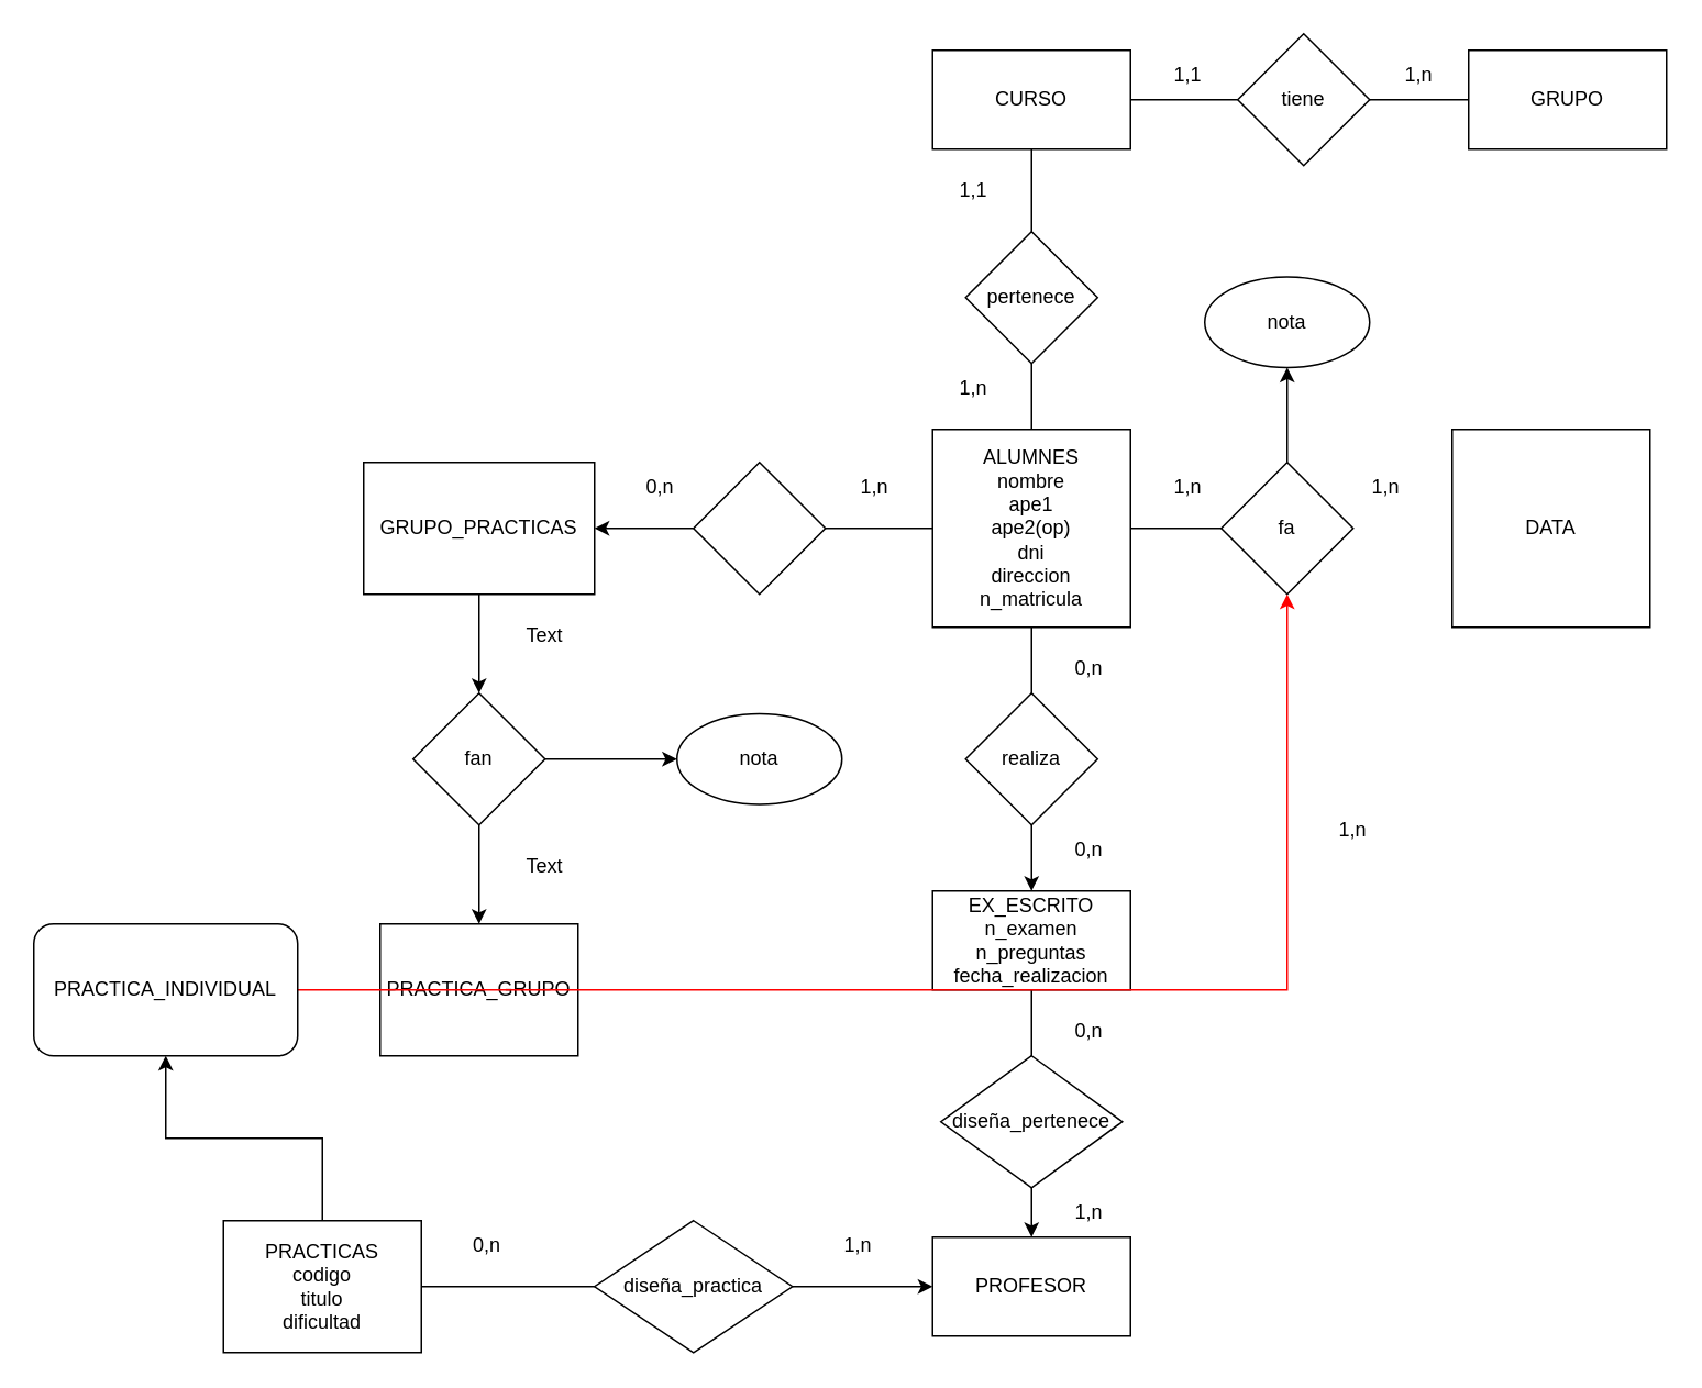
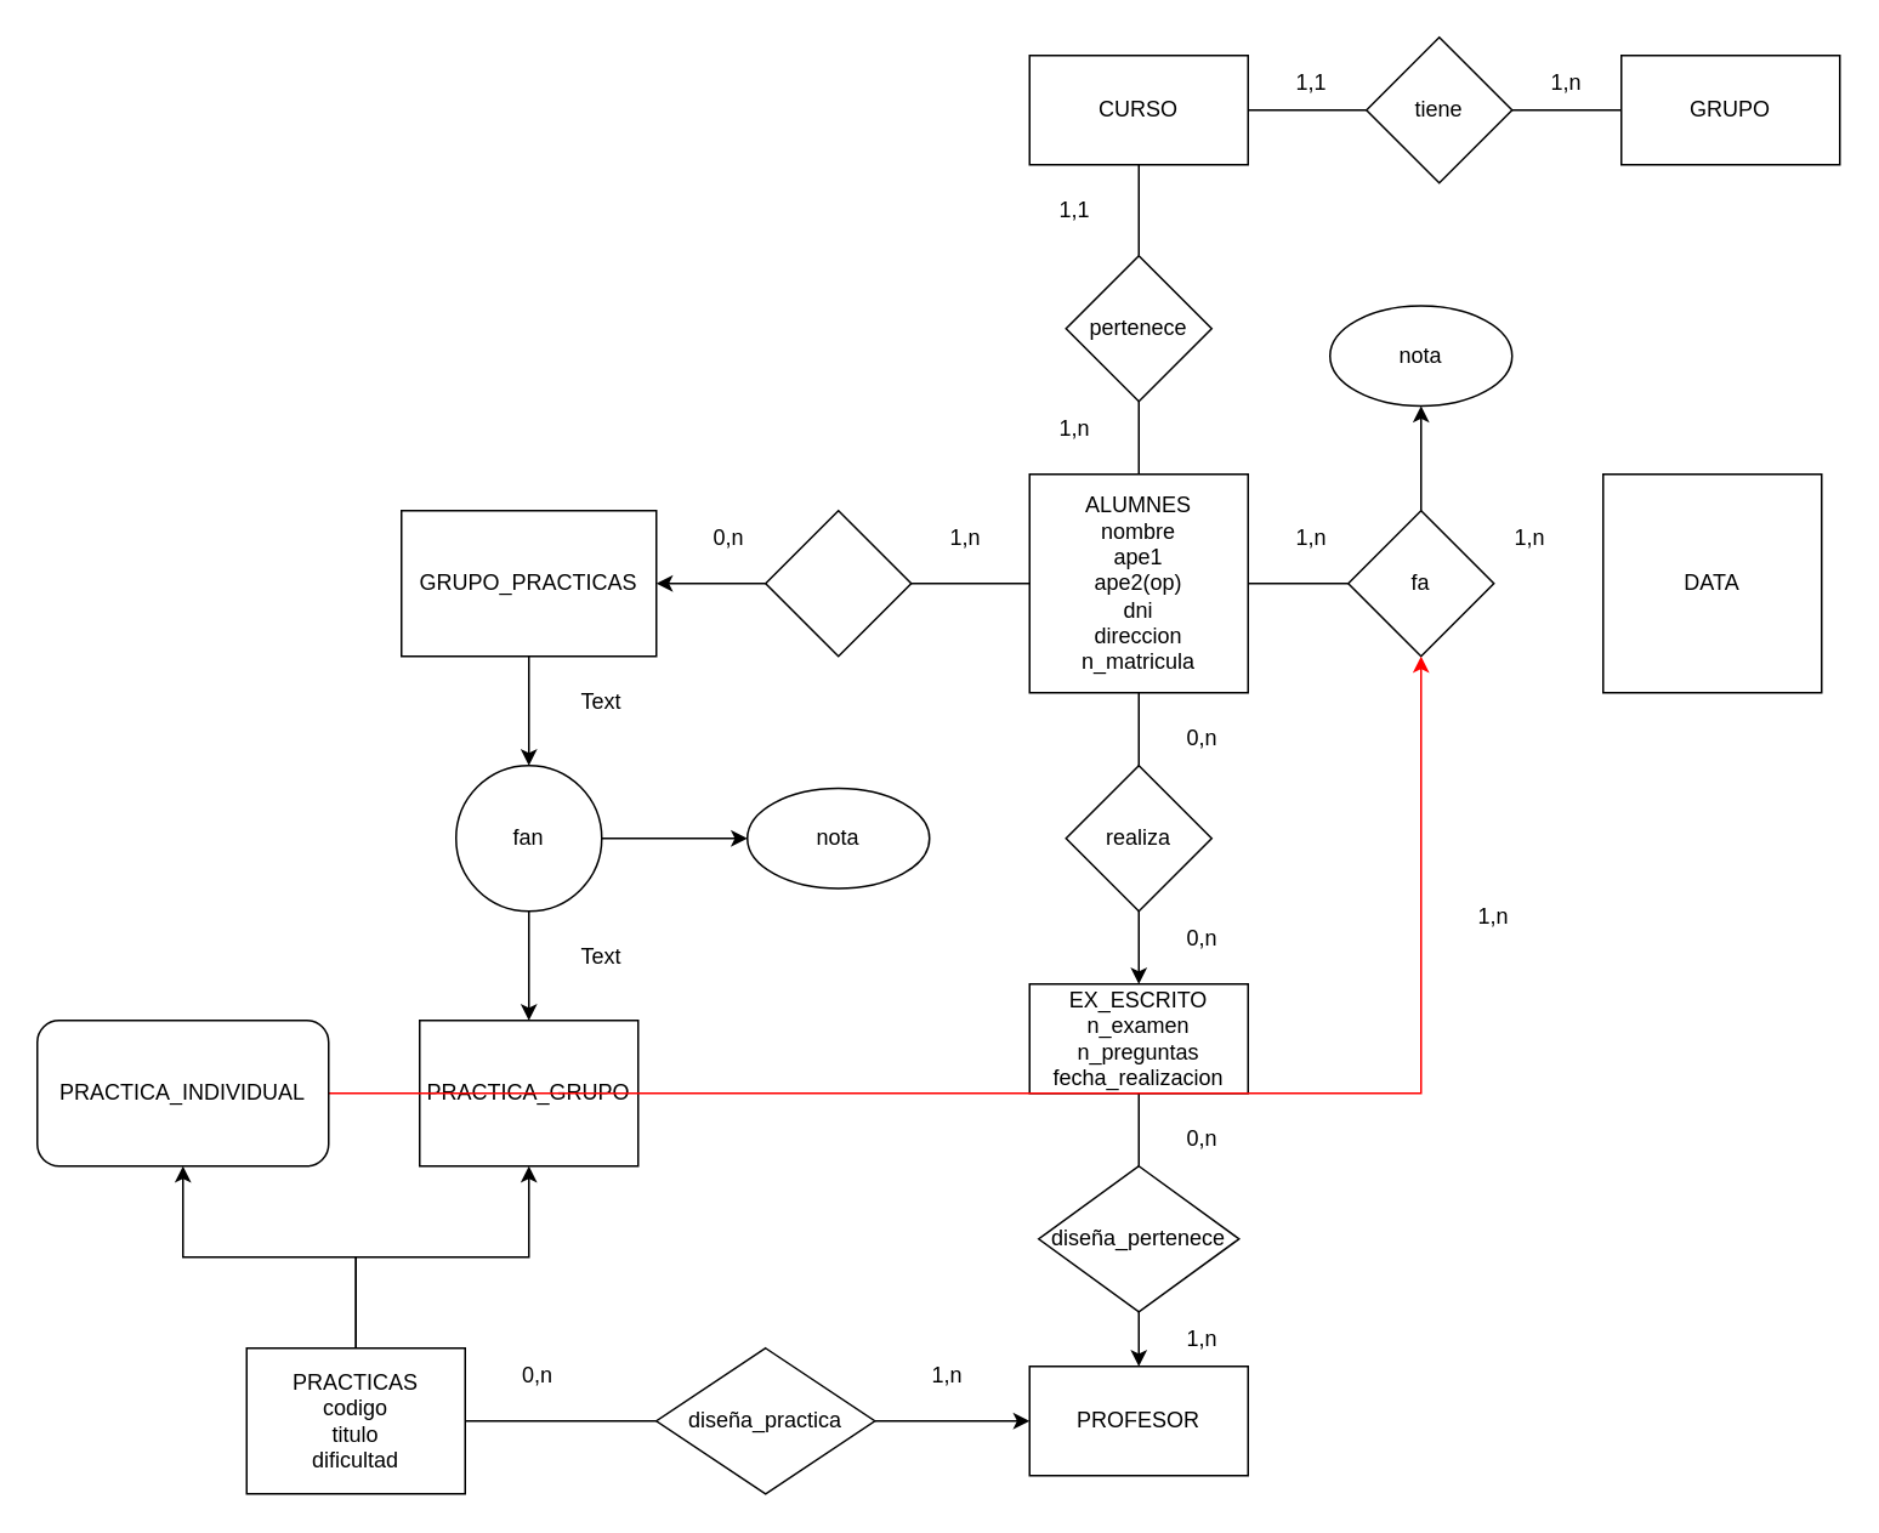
  <mxCell id="0" />
  <mxCell id="1" parent="0" />
  <mxCell id="2" value="" style="edgeStyle=orthogonalEdgeStyle;rounded=0;orthogonalLoop=1;jettySize=auto;html=1;" edge="1" parent="1" source="4" target="18"><mxGeometry relative="1" as="geometry" /></mxCell>
  <mxCell id="3" style="edgeStyle=orthogonalEdgeStyle;rounded=0;orthogonalLoop=1;jettySize=auto;html=1;startArrow=none;" edge="1" parent="1" source="27" target="26"><mxGeometry relative="1" as="geometry" /></mxCell>
  <mxCell id="4" value="ALUMNES&lt;br&gt;nombre&lt;br&gt;ape1&lt;br&gt;ape2(op)&lt;br&gt;dni&lt;br&gt;direccion&lt;br&gt;n_matricula" style="rounded=0;whiteSpace=wrap;html=1;" parent="1" vertex="1"><mxGeometry x="565" y="260" width="120" height="120" as="geometry" /></mxCell>
  <mxCell id="5" value="CURSO" style="rounded=0;whiteSpace=wrap;html=1;" parent="1" vertex="1"><mxGeometry x="565" y="30" width="120" height="60" as="geometry" /></mxCell>
  <mxCell id="6" value="GRUPO" style="rounded=0;whiteSpace=wrap;html=1;" parent="1" vertex="1"><mxGeometry x="890" y="30" width="120" height="60" as="geometry" /></mxCell>
  <mxCell id="7" value="" style="endArrow=none;html=1;rounded=0;entryX=0.5;entryY=1;entryDx=0;entryDy=0;exitX=0.5;exitY=0;exitDx=0;exitDy=0;startArrow=none;" parent="1" source="11" target="5" edge="1"><mxGeometry width="50" height="50" relative="1" as="geometry"><mxPoint x="600" y="390" as="sourcePoint" /><mxPoint x="650" y="330" as="targetPoint" /></mxGeometry></mxCell>
  <mxCell id="8" value="" style="endArrow=none;html=1;rounded=0;entryX=0;entryY=0.5;entryDx=0;entryDy=0;exitX=1;exitY=0.5;exitDx=0;exitDy=0;startArrow=none;" parent="1" source="9" target="6" edge="1"><mxGeometry width="50" height="50" relative="1" as="geometry"><mxPoint x="600" y="380" as="sourcePoint" /><mxPoint x="650" y="330" as="targetPoint" /></mxGeometry></mxCell>
  <mxCell id="9" value="tiene" style="rhombus;whiteSpace=wrap;html=1;" parent="1" vertex="1"><mxGeometry x="750" y="20" width="80" height="80" as="geometry" /></mxCell>
  <mxCell id="10" value="" style="endArrow=none;html=1;rounded=0;entryX=0;entryY=0.5;entryDx=0;entryDy=0;exitX=1;exitY=0.5;exitDx=0;exitDy=0;" parent="1" source="5" target="9" edge="1"><mxGeometry width="50" height="50" relative="1" as="geometry"><mxPoint x="685" y="60" as="sourcePoint" /><mxPoint x="890" y="60" as="targetPoint" /></mxGeometry></mxCell>
  <mxCell id="11" value="pertenece" style="rhombus;whiteSpace=wrap;html=1;" parent="1" vertex="1"><mxGeometry x="585" y="140" width="80" height="80" as="geometry" /></mxCell>
  <mxCell id="12" value="" style="endArrow=none;html=1;rounded=0;entryX=0.5;entryY=1;entryDx=0;entryDy=0;exitX=0.5;exitY=0;exitDx=0;exitDy=0;" parent="1" source="4" target="11" edge="1"><mxGeometry width="50" height="50" relative="1" as="geometry"><mxPoint x="625" y="240" as="sourcePoint" /><mxPoint x="625" y="90" as="targetPoint" /></mxGeometry></mxCell>
  <mxCell id="13" value="1,n" style="text;html=1;strokeColor=none;fillColor=none;align=center;verticalAlign=middle;whiteSpace=wrap;rounded=0;" parent="1" vertex="1"><mxGeometry x="560" y="220" width="60" height="30" as="geometry" /></mxCell>
  <mxCell id="14" value="1,1" style="text;html=1;strokeColor=none;fillColor=none;align=center;verticalAlign=middle;whiteSpace=wrap;rounded=0;" parent="1" vertex="1"><mxGeometry x="560" y="100" width="60" height="30" as="geometry" /></mxCell>
  <mxCell id="15" value="1,1" style="text;html=1;strokeColor=none;fillColor=none;align=center;verticalAlign=middle;whiteSpace=wrap;rounded=0;" parent="1" vertex="1"><mxGeometry x="690" y="30" width="60" height="30" as="geometry" /></mxCell>
  <mxCell id="16" value="1,n" style="text;html=1;strokeColor=none;fillColor=none;align=center;verticalAlign=middle;whiteSpace=wrap;rounded=0;" parent="1" vertex="1"><mxGeometry x="830" y="30" width="60" height="30" as="geometry" /></mxCell>
  <mxCell id="17" value="" style="edgeStyle=orthogonalEdgeStyle;rounded=0;orthogonalLoop=1;jettySize=auto;html=1;entryX=0.5;entryY=0;entryDx=0;entryDy=0;" edge="1" parent="1" source="18" target="49"><mxGeometry relative="1" as="geometry"><mxPoint x="540" y="710" as="targetPoint" /></mxGeometry></mxCell>
  <mxCell id="18" value="EX_ESCRITO&lt;br&gt;n_examen&lt;br&gt;n_preguntas&lt;br&gt;fecha_realizacion" style="whiteSpace=wrap;html=1;rounded=0;" vertex="1" parent="1"><mxGeometry x="565" y="540" width="120" height="60" as="geometry" /></mxCell>
  <mxCell id="19" value="diseña_pertenece" style="rhombus;whiteSpace=wrap;html=1;" vertex="1" parent="1"><mxGeometry x="570" y="640" width="110" height="80" as="geometry" /></mxCell>
  <mxCell id="20" value="realiza" style="rhombus;whiteSpace=wrap;html=1;" vertex="1" parent="1"><mxGeometry x="585" y="420" width="80" height="80" as="geometry" /></mxCell>
  <mxCell id="21" value="1,n" style="text;html=1;strokeColor=none;fillColor=none;align=center;verticalAlign=middle;whiteSpace=wrap;rounded=0;" vertex="1" parent="1"><mxGeometry x="630" y="720" width="60" height="30" as="geometry" /></mxCell>
  <mxCell id="22" value="0,n" style="text;html=1;strokeColor=none;fillColor=none;align=center;verticalAlign=middle;whiteSpace=wrap;rounded=0;" vertex="1" parent="1"><mxGeometry x="630" y="610" width="60" height="30" as="geometry" /></mxCell>
  <mxCell id="23" value="0,n" style="text;html=1;strokeColor=none;fillColor=none;align=center;verticalAlign=middle;whiteSpace=wrap;rounded=0;" vertex="1" parent="1"><mxGeometry x="630" y="390" width="60" height="30" as="geometry" /></mxCell>
  <mxCell id="24" value="0,n" style="text;html=1;strokeColor=none;fillColor=none;align=center;verticalAlign=middle;whiteSpace=wrap;rounded=0;" vertex="1" parent="1"><mxGeometry x="630" y="500" width="60" height="30" as="geometry" /></mxCell>
  <mxCell id="25" style="edgeStyle=orthogonalEdgeStyle;rounded=0;orthogonalLoop=1;jettySize=auto;html=1;entryX=0.5;entryY=0;entryDx=0;entryDy=0;" edge="1" parent="1" source="26" target="40"><mxGeometry relative="1" as="geometry" /></mxCell>
  <mxCell id="26" value="GRUPO_PRACTICAS" style="rounded=0;whiteSpace=wrap;html=1;" vertex="1" parent="1"><mxGeometry x="220" y="280" width="140" height="80" as="geometry" /></mxCell>
  <mxCell id="27" value="" style="rhombus;whiteSpace=wrap;html=1;" vertex="1" parent="1"><mxGeometry x="420" y="280" width="80" height="80" as="geometry" /></mxCell>
  <mxCell id="28" value="" style="edgeStyle=orthogonalEdgeStyle;rounded=0;orthogonalLoop=1;jettySize=auto;html=1;endArrow=none;" edge="1" parent="1" source="4" target="27"><mxGeometry relative="1" as="geometry"><mxPoint x="565" y="320" as="sourcePoint" /><mxPoint x="360" y="320" as="targetPoint" /></mxGeometry></mxCell>
  <mxCell id="29" value="0,n" style="text;html=1;strokeColor=none;fillColor=none;align=center;verticalAlign=middle;whiteSpace=wrap;rounded=0;" vertex="1" parent="1"><mxGeometry x="370" y="280" width="60" height="30" as="geometry" /></mxCell>
  <mxCell id="30" value="1,n" style="text;html=1;strokeColor=none;fillColor=none;align=center;verticalAlign=middle;whiteSpace=wrap;rounded=0;" vertex="1" parent="1"><mxGeometry x="500" y="280" width="60" height="30" as="geometry" /></mxCell>
  <mxCell id="31" value="DATA" style="rounded=0;whiteSpace=wrap;html=1;" vertex="1" parent="1"><mxGeometry x="880" y="260" width="120" height="120" as="geometry" /></mxCell>
  <mxCell id="32" value="" style="edgeStyle=orthogonalEdgeStyle;rounded=0;orthogonalLoop=1;jettySize=auto;html=1;" edge="1" parent="1" source="33" target="37"><mxGeometry relative="1" as="geometry" /></mxCell>
  <mxCell id="33" value="fa" style="rhombus;whiteSpace=wrap;html=1;" vertex="1" parent="1"><mxGeometry x="740" y="280" width="80" height="80" as="geometry" /></mxCell>
  <mxCell id="34" value="" style="edgeStyle=orthogonalEdgeStyle;rounded=0;orthogonalLoop=1;jettySize=auto;html=1;endArrow=none;" edge="1" parent="1" source="4" target="33"><mxGeometry relative="1" as="geometry"><mxPoint x="685" y="320" as="sourcePoint" /><mxPoint x="850" y="320" as="targetPoint" /></mxGeometry></mxCell>
  <mxCell id="35" value="1,n" style="text;html=1;strokeColor=none;fillColor=none;align=center;verticalAlign=middle;whiteSpace=wrap;rounded=0;" vertex="1" parent="1"><mxGeometry x="810" y="280" width="60" height="30" as="geometry" /></mxCell>
  <mxCell id="36" value="1,n" style="text;html=1;strokeColor=none;fillColor=none;align=center;verticalAlign=middle;whiteSpace=wrap;rounded=0;" vertex="1" parent="1"><mxGeometry x="690" y="280" width="60" height="30" as="geometry" /></mxCell>
  <mxCell id="37" value="nota" style="ellipse;whiteSpace=wrap;html=1;" vertex="1" parent="1"><mxGeometry x="730" y="167.5" width="100" height="55" as="geometry" /></mxCell>
  <mxCell id="38" style="edgeStyle=orthogonalEdgeStyle;rounded=0;orthogonalLoop=1;jettySize=auto;html=1;entryX=0;entryY=0.5;entryDx=0;entryDy=0;" edge="1" parent="1" source="40" target="41"><mxGeometry relative="1" as="geometry" /></mxCell>
  <mxCell id="39" style="edgeStyle=orthogonalEdgeStyle;rounded=0;orthogonalLoop=1;jettySize=auto;html=1;entryX=0.5;entryY=0;entryDx=0;entryDy=0;" edge="1" parent="1" source="40" target="42"><mxGeometry relative="1" as="geometry" /></mxCell>
- <mxCell id="40" value="fan" style="rhombus;whiteSpace=wrap;html=1;" vertex="1" parent="1"><mxGeometry x="250" y="420" width="80" height="80" as="geometry" /></mxCell>
+ <mxCell id="40" value="fan" style="ellipse;whiteSpace=wrap;html=1;" vertex="1" parent="1"><mxGeometry x="250" y="420" width="80" height="80" as="geometry" /></mxCell>
  <mxCell id="41" value="nota" style="ellipse;whiteSpace=wrap;html=1;" vertex="1" parent="1"><mxGeometry x="410" y="432.5" width="100" height="55" as="geometry" /></mxCell>
  <mxCell id="42" value="PRACTICA_GRUPO" style="rounded=0;whiteSpace=wrap;html=1;" vertex="1" parent="1"><mxGeometry x="230" y="560" width="120" height="80" as="geometry" /></mxCell>
  <mxCell id="43" style="edgeStyle=orthogonalEdgeStyle;rounded=0;orthogonalLoop=1;jettySize=auto;html=1;entryX=0.5;entryY=1;entryDx=0;entryDy=0;strokeColor=#FF0000;" edge="1" parent="1" source="44" target="33"><mxGeometry relative="1" as="geometry" /></mxCell>
  <mxCell id="44" value="PRACTICA_INDIVIDUAL" style="whiteSpace=wrap;html=1;rounded=1;" vertex="1" parent="1"><mxGeometry x="20" y="560" width="160" height="80" as="geometry" /></mxCell>
  <mxCell id="45" style="edgeStyle=orthogonalEdgeStyle;rounded=0;orthogonalLoop=1;jettySize=auto;html=1;entryX=0;entryY=0.5;entryDx=0;entryDy=0;startArrow=none;" edge="1" parent="1" source="50" target="49"><mxGeometry relative="1" as="geometry" /></mxCell>
+ <mxCell id="46" style="edgeStyle=orthogonalEdgeStyle;rounded=0;orthogonalLoop=1;jettySize=auto;html=1;entryX=0.5;entryY=1;entryDx=0;entryDy=0;" edge="1" parent="1" source="48" target="42"><mxGeometry relative="1" as="geometry" /></mxCell>
  <mxCell id="47" style="edgeStyle=orthogonalEdgeStyle;rounded=0;orthogonalLoop=1;jettySize=auto;html=1;entryX=0.5;entryY=1;entryDx=0;entryDy=0;" edge="1" parent="1" source="48" target="44"><mxGeometry relative="1" as="geometry" /></mxCell>
  <mxCell id="48" value="PRACTICAS&lt;br&gt;codigo&lt;br&gt;titulo&lt;br&gt;dificultad" style="rounded=0;whiteSpace=wrap;html=1;" vertex="1" parent="1"><mxGeometry x="135" y="740" width="120" height="80" as="geometry" /></mxCell>
  <mxCell id="49" value="PROFESOR" style="whiteSpace=wrap;html=1;rounded=0;" vertex="1" parent="1"><mxGeometry x="565" y="750" width="120" height="60" as="geometry" /></mxCell>
  <mxCell id="50" value="diseña_practica" style="rhombus;whiteSpace=wrap;html=1;" vertex="1" parent="1"><mxGeometry x="360" y="740" width="120" height="80" as="geometry" /></mxCell>
  <mxCell id="51" value="" style="edgeStyle=orthogonalEdgeStyle;rounded=0;orthogonalLoop=1;jettySize=auto;html=1;entryX=0;entryY=0.5;entryDx=0;entryDy=0;endArrow=none;" edge="1" parent="1" source="48" target="50"><mxGeometry relative="1" as="geometry"><mxPoint x="255" y="780" as="sourcePoint" /><mxPoint x="465" y="780" as="targetPoint" /></mxGeometry></mxCell>
  <mxCell id="52" value="0,n" style="text;html=1;strokeColor=none;fillColor=none;align=center;verticalAlign=middle;whiteSpace=wrap;rounded=0;" vertex="1" parent="1"><mxGeometry x="265" y="740" width="60" height="30" as="geometry" /></mxCell>
  <mxCell id="53" value="1,n" style="text;html=1;strokeColor=none;fillColor=none;align=center;verticalAlign=middle;whiteSpace=wrap;rounded=0;" vertex="1" parent="1"><mxGeometry x="490" y="740" width="60" height="30" as="geometry" /></mxCell>
  <mxCell id="54" value="Text" style="text;html=1;strokeColor=none;fillColor=none;align=center;verticalAlign=middle;whiteSpace=wrap;rounded=0;" vertex="1" parent="1"><mxGeometry x="300" y="510" width="60" height="30" as="geometry" /></mxCell>
  <mxCell id="55" value="Text" style="text;html=1;strokeColor=none;fillColor=none;align=center;verticalAlign=middle;whiteSpace=wrap;rounded=0;" vertex="1" parent="1"><mxGeometry x="300" y="370" width="60" height="30" as="geometry" /></mxCell>
  <mxCell id="56" value="1,n" style="text;html=1;strokeColor=none;fillColor=none;align=center;verticalAlign=middle;whiteSpace=wrap;rounded=0;" vertex="1" parent="1"><mxGeometry x="790" y="487.5" width="60" height="30" as="geometry" /></mxCell>
